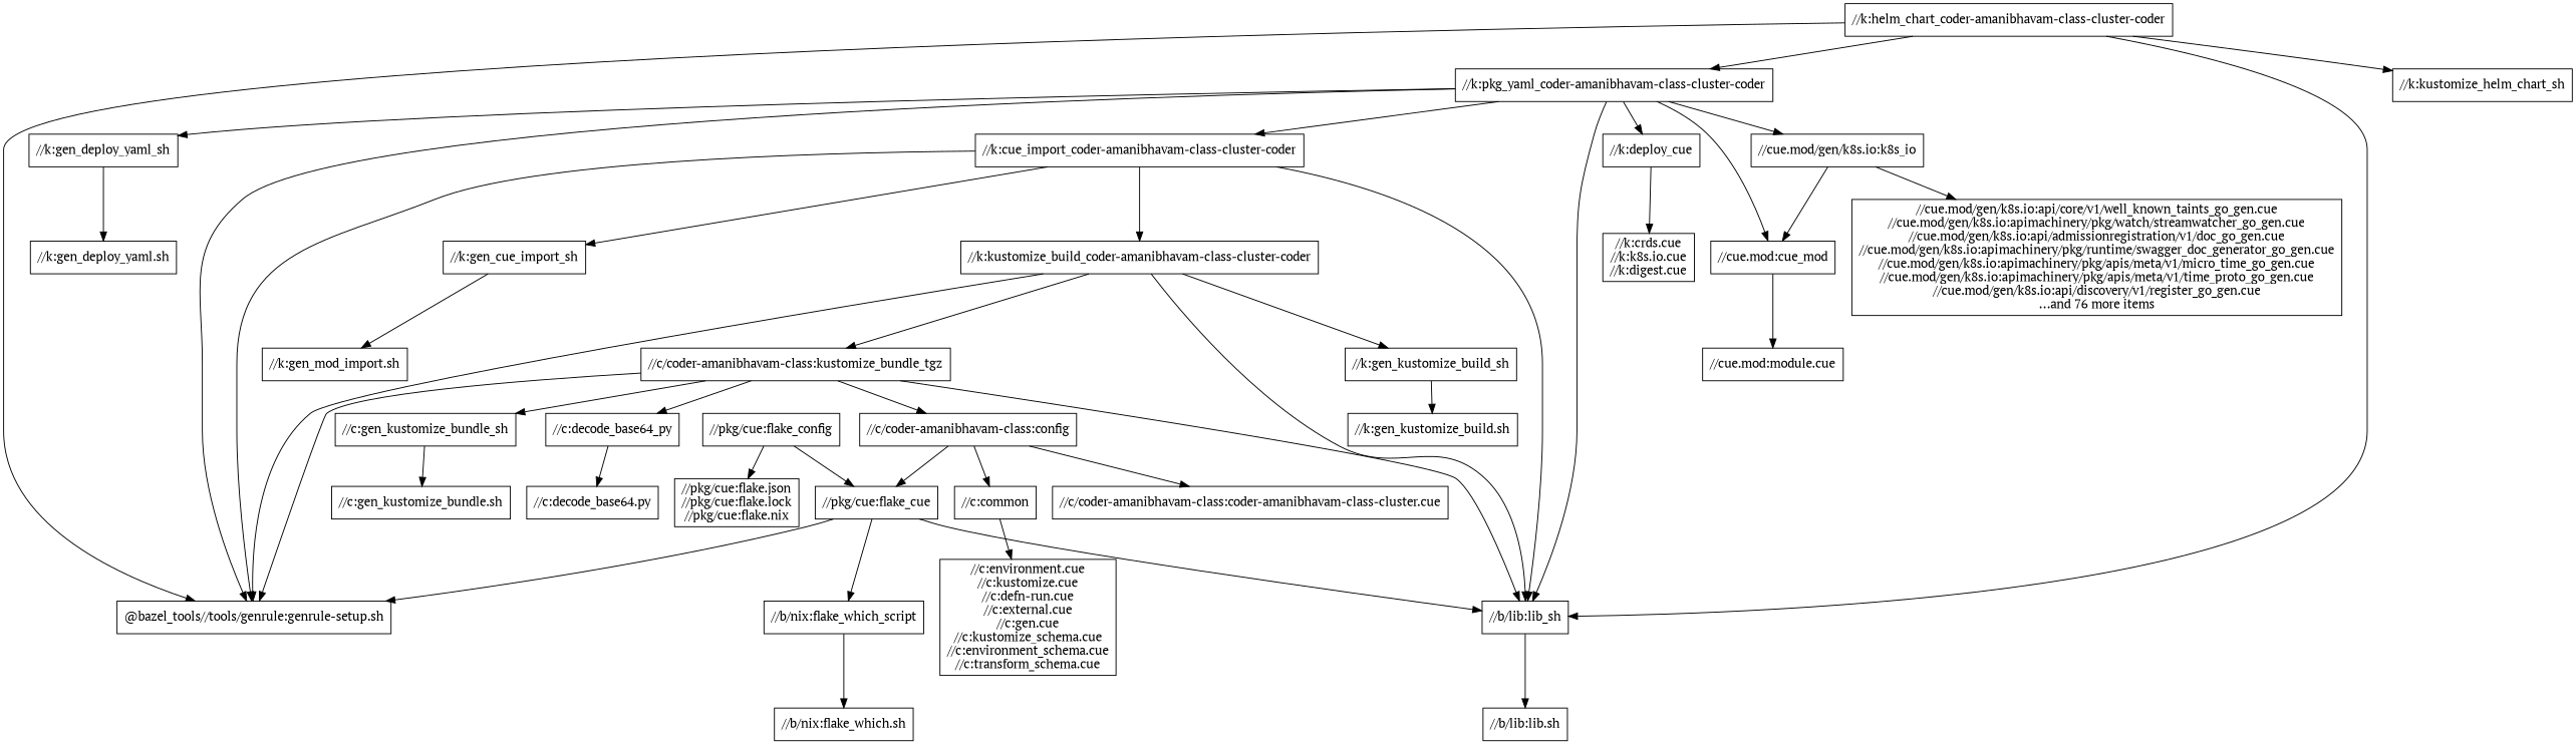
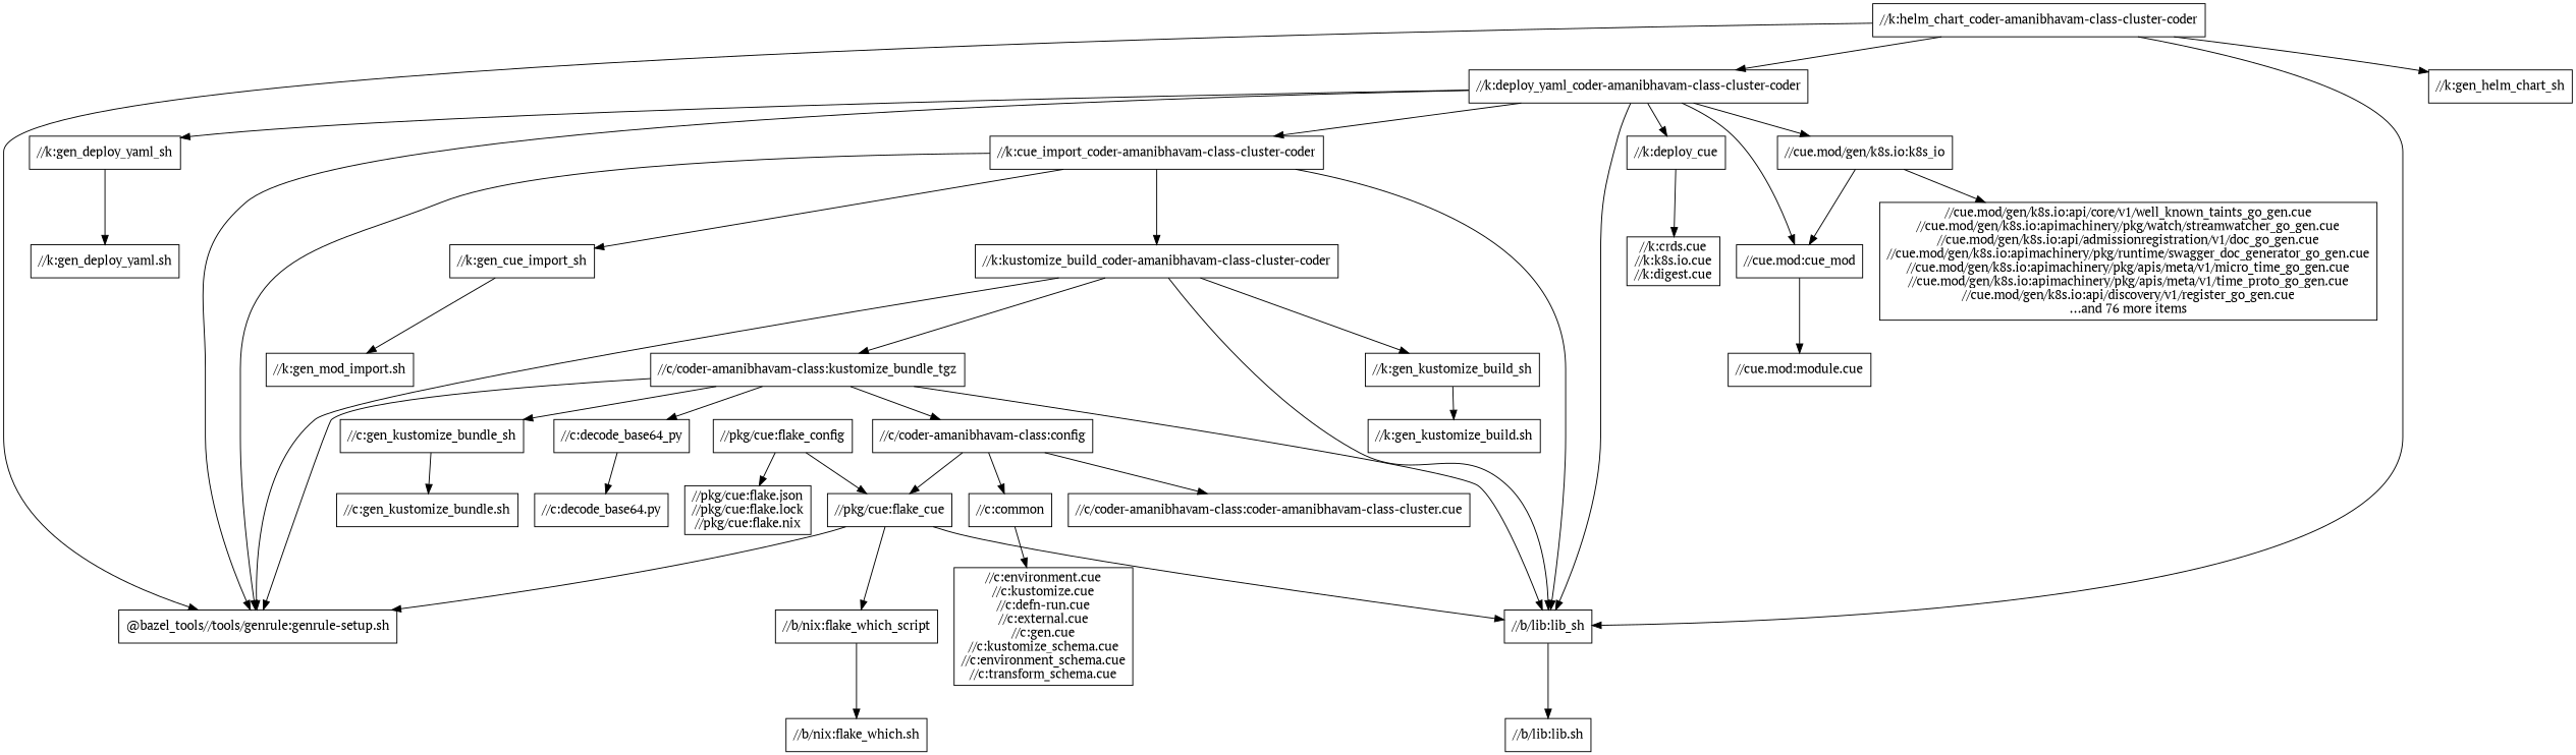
  digraph {
    fontname="PT Serif"
    node [fontname="PT Serif" shape=box]
    edge [fontname="PT Serif"]
    "//k:helm_chart_coder-amanibhavam-class-cluster-coder"
-   "//k:deploy_yaml_coder-amanibhavam-class-cluster-coder" [label="//k:pkg_yaml_coder-amanibhavam-class-cluster-coder"]
-   "//k:gen_helm_chart_sh" [label="//k:kustomize_helm_chart_sh"]
+   "//k:deploy_yaml_coder-amanibhavam-class-cluster-coder"
+   "//k:gen_helm_chart_sh"
    "//b/lib:lib_sh"
    "@bazel_tools//tools/genrule:genrule-setup.sh"
    "//k:cue_import_coder-amanibhavam-class-cluster-coder"
    "//k:deploy_cue"
    "//k:gen_deploy_yaml_sh"
    "//cue.mod:cue_mod"
    "//cue.mod/gen/k8s.io:k8s_io"
    "//b/lib:lib.sh"
    "//k:kustomize_build_coder-amanibhavam-class-cluster-coder"
    "//k:gen_cue_import_sh"
    "//k:crds.cue\n//k:k8s.io.cue\n//k:digest.cue"
    "//k:gen_deploy_yaml.sh"
    "//cue.mod:module.cue"
    "//cue.mod/gen/k8s.io:api/core/v1/well_known_taints_go_gen.cue\n//cue.mod/gen/k8s.io:apimachinery/pkg/watch/streamwatcher_go_gen.cue\n//cue.mod/gen/k8s.io:api/admissionregistration/v1/doc_go_gen.cue\n//cue.mod/gen/k8s.io:apimachinery/pkg/runtime/swagger_doc_generator_go_gen.cue\n//cue.mod/gen/k8s.io:apimachinery/pkg/apis/meta/v1/micro_time_go_gen.cue\n//cue.mod/gen/k8s.io:apimachinery/pkg/apis/meta/v1/time_proto_go_gen.cue\n//cue.mod/gen/k8s.io:api/discovery/v1/register_go_gen.cue\n...and 76 more items"
    "//k:gen_kustomize_build_sh"
    "//c/coder-amanibhavam-class:kustomize_bundle_tgz"
    n20 [label="//k:gen_mod_import.sh"]
    "//k:gen_kustomize_build.sh"
    "//c/coder-amanibhavam-class:config"
    "//c:gen_kustomize_bundle_sh"
    "//c:decode_base64_py"
    "//c/coder-amanibhavam-class:coder-amanibhavam-class-cluster.cue"
    "//c:common"
    "//pkg/cue:flake_cue"
    "//c:gen_kustomize_bundle.sh"
    "//c:decode_base64.py"
    "//c:environment.cue\n//c:kustomize.cue\n//c:defn-run.cue\n//c:external.cue\n//c:gen.cue\n//c:kustomize_schema.cue\n//c:environment_schema.cue\n//c:transform_schema.cue"
    "//b/nix:flake_which_script"
    "//pkg/cue:flake_config"
    "//pkg/cue:flake.json\n//pkg/cue:flake.lock\n//pkg/cue:flake.nix"
    "//b/nix:flake_which.sh"
    "//k:helm_chart_coder-amanibhavam-class-cluster-coder" -> "//k:deploy_yaml_coder-amanibhavam-class-cluster-coder"
    "//k:helm_chart_coder-amanibhavam-class-cluster-coder" -> "//k:gen_helm_chart_sh"
    "//k:helm_chart_coder-amanibhavam-class-cluster-coder" -> "//b/lib:lib_sh"
    "//k:helm_chart_coder-amanibhavam-class-cluster-coder" -> "@bazel_tools//tools/genrule:genrule-setup.sh"
    "//k:deploy_yaml_coder-amanibhavam-class-cluster-coder" -> "//b/lib:lib_sh"
    "//k:deploy_yaml_coder-amanibhavam-class-cluster-coder" -> "@bazel_tools//tools/genrule:genrule-setup.sh"
    "//k:deploy_yaml_coder-amanibhavam-class-cluster-coder" -> "//k:cue_import_coder-amanibhavam-class-cluster-coder"
    "//k:deploy_yaml_coder-amanibhavam-class-cluster-coder" -> "//k:deploy_cue"
    "//k:deploy_yaml_coder-amanibhavam-class-cluster-coder" -> "//k:gen_deploy_yaml_sh"
    "//k:deploy_yaml_coder-amanibhavam-class-cluster-coder" -> "//cue.mod:cue_mod"
    "//k:deploy_yaml_coder-amanibhavam-class-cluster-coder" -> "//cue.mod/gen/k8s.io:k8s_io"
    "//b/lib:lib_sh" -> "//b/lib:lib.sh"
    "//k:cue_import_coder-amanibhavam-class-cluster-coder" -> "//b/lib:lib_sh"
    "//k:cue_import_coder-amanibhavam-class-cluster-coder" -> "@bazel_tools//tools/genrule:genrule-setup.sh"
    "//k:cue_import_coder-amanibhavam-class-cluster-coder" -> "//k:kustomize_build_coder-amanibhavam-class-cluster-coder"
    "//k:cue_import_coder-amanibhavam-class-cluster-coder" -> "//k:gen_cue_import_sh"
    "//k:deploy_cue" -> "//k:crds.cue\n//k:k8s.io.cue\n//k:digest.cue"
    "//k:gen_deploy_yaml_sh" -> "//k:gen_deploy_yaml.sh"
    "//cue.mod:cue_mod" -> "//cue.mod:module.cue"
    "//cue.mod/gen/k8s.io:k8s_io" -> "//cue.mod:cue_mod"
    "//cue.mod/gen/k8s.io:k8s_io" -> "//cue.mod/gen/k8s.io:api/core/v1/well_known_taints_go_gen.cue\n//cue.mod/gen/k8s.io:apimachinery/pkg/watch/streamwatcher_go_gen.cue\n//cue.mod/gen/k8s.io:api/admissionregistration/v1/doc_go_gen.cue\n//cue.mod/gen/k8s.io:apimachinery/pkg/runtime/swagger_doc_generator_go_gen.cue\n//cue.mod/gen/k8s.io:apimachinery/pkg/apis/meta/v1/micro_time_go_gen.cue\n//cue.mod/gen/k8s.io:apimachinery/pkg/apis/meta/v1/time_proto_go_gen.cue\n//cue.mod/gen/k8s.io:api/discovery/v1/register_go_gen.cue\n...and 76 more items"
    "//k:kustomize_build_coder-amanibhavam-class-cluster-coder" -> "//b/lib:lib_sh"
    "//k:kustomize_build_coder-amanibhavam-class-cluster-coder" -> "@bazel_tools//tools/genrule:genrule-setup.sh"
    "//k:kustomize_build_coder-amanibhavam-class-cluster-coder" -> "//k:gen_kustomize_build_sh"
    "//k:kustomize_build_coder-amanibhavam-class-cluster-coder" -> "//c/coder-amanibhavam-class:kustomize_bundle_tgz"
    "//k:gen_cue_import_sh" -> n20
    "//k:gen_kustomize_build_sh" -> "//k:gen_kustomize_build.sh"
    "//c/coder-amanibhavam-class:kustomize_bundle_tgz" -> "//b/lib:lib_sh"
    "//c/coder-amanibhavam-class:kustomize_bundle_tgz" -> "@bazel_tools//tools/genrule:genrule-setup.sh"
    "//c/coder-amanibhavam-class:kustomize_bundle_tgz" -> "//c/coder-amanibhavam-class:config"
    "//c/coder-amanibhavam-class:kustomize_bundle_tgz" -> "//c:gen_kustomize_bundle_sh"
    "//c/coder-amanibhavam-class:kustomize_bundle_tgz" -> "//c:decode_base64_py"
    "//c/coder-amanibhavam-class:config" -> "//c/coder-amanibhavam-class:coder-amanibhavam-class-cluster.cue"
    "//c/coder-amanibhavam-class:config" -> "//c:common"
    "//c/coder-amanibhavam-class:config" -> "//pkg/cue:flake_cue"
    "//c:gen_kustomize_bundle_sh" -> "//c:gen_kustomize_bundle.sh"
    "//c:decode_base64_py" -> "//c:decode_base64.py"
    "//c:common" -> "//c:environment.cue\n//c:kustomize.cue\n//c:defn-run.cue\n//c:external.cue\n//c:gen.cue\n//c:kustomize_schema.cue\n//c:environment_schema.cue\n//c:transform_schema.cue"
    "//pkg/cue:flake_cue" -> "//b/lib:lib_sh"
    "//pkg/cue:flake_cue" -> "@bazel_tools//tools/genrule:genrule-setup.sh"
    "//pkg/cue:flake_cue" -> "//b/nix:flake_which_script"
    "//b/nix:flake_which_script" -> "//b/nix:flake_which.sh"
    "//pkg/cue:flake_config" -> "//pkg/cue:flake_cue"
    "//pkg/cue:flake_config" -> "//pkg/cue:flake.json\n//pkg/cue:flake.lock\n//pkg/cue:flake.nix"
  }
